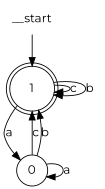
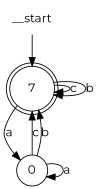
  digraph {
    fontname=Montserrat
    node [fontname=Montserrat]
    edge [fontname=Montserrat]
    __start [shape=none]
-   n2 [label=1 shape=doublecircle]
+   n2 [label=7 shape=doublecircle]
    n3 [label=0 shape=circle]
    __start -> n2
    n2 -> n2 [label=c]
    n2 -> n2 [label=b]
    n2 -> n3 [label=a]
    n3 -> n2 [label=c]
    n3 -> n2 [label=b]
    n3 -> n3 [label=a]
  }
